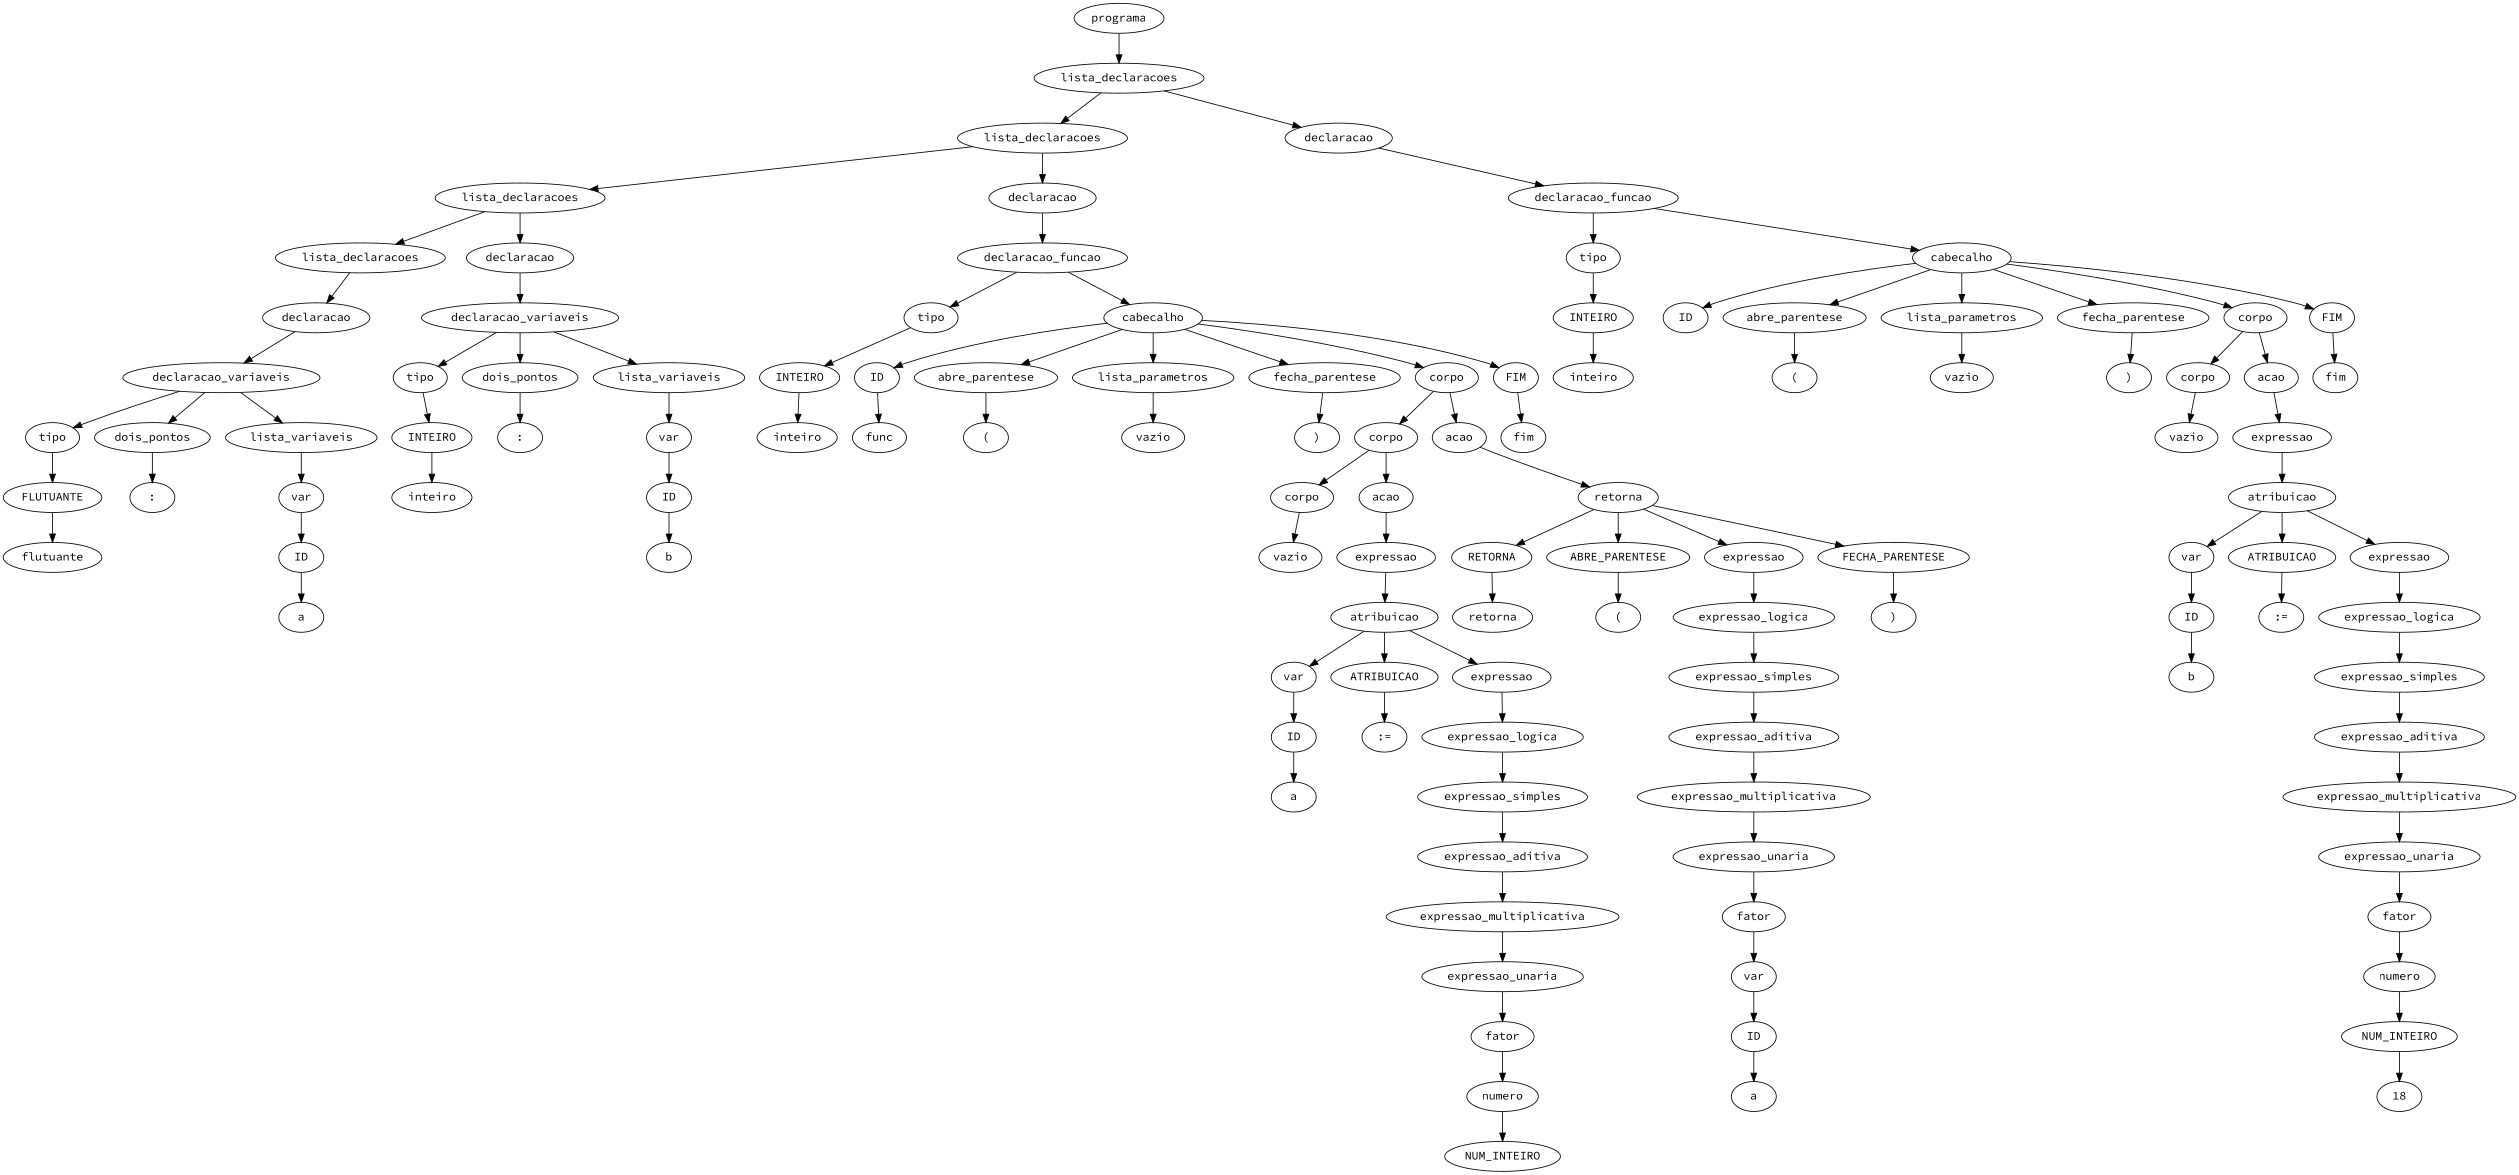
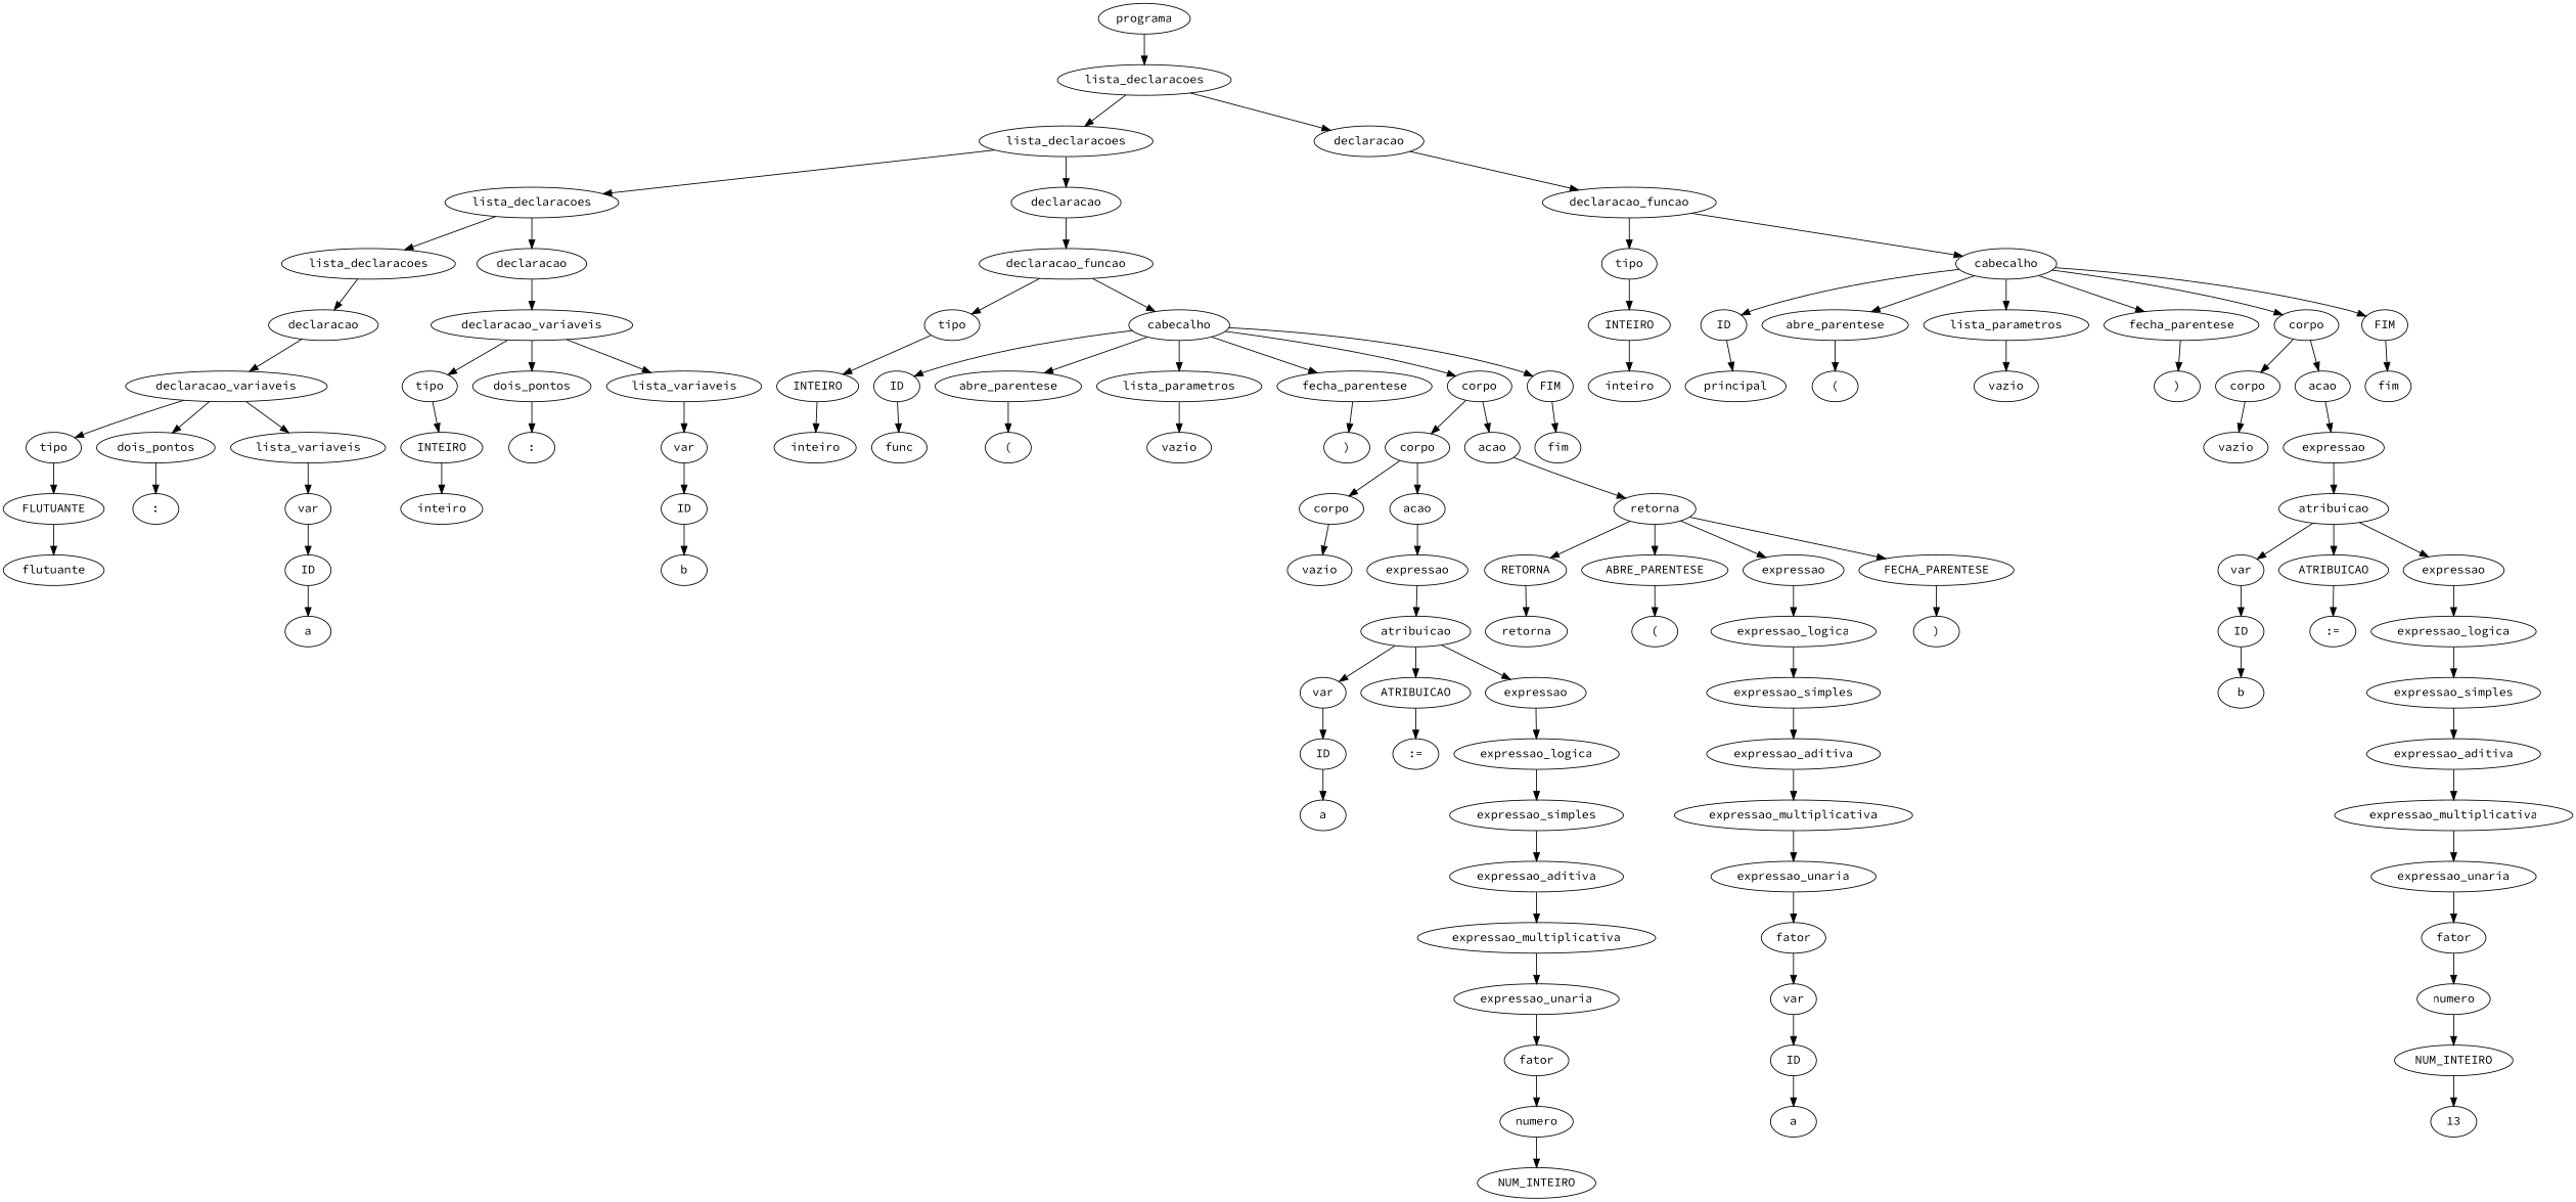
  digraph {
    fontname="Source Code Pro"
    node [fontname="Source Code Pro"]
    edge [fontname="Source Code Pro"]
    n1 [label=programa]
    n2 [label=lista_declaracoes]
    n3 [label=lista_declaracoes]
    n4 [label=declaracao]
    n5 [label=lista_declaracoes]
    n6 [label=declaracao]
    n7 [label=declaracao_funcao]
    n8 [label=lista_declaracoes]
    n9 [label=declaracao]
    n10 [label=declaracao_funcao]
    n11 [label=declaracao]
    n12 [label=declaracao_variaveis]
    n13 [label=declaracao_variaveis]
    n14 [label=tipo]
    n15 [label=dois_pontos]
    n16 [label=lista_variaveis]
    n17 [label=FLUTUANTE]
    n18 [label=":"]
    n19 [label=var]
    n20 [label=flutuante]
    n21 [label=ID]
    n22 [label=a]
    n23 [label=tipo]
    n24 [label=dois_pontos]
    n25 [label=lista_variaveis]
    n26 [label=INTEIRO]
    n27 [label=":"]
    n28 [label=var]
    n29 [label=inteiro]
    n30 [label=ID]
    n31 [label=b]
    n32 [label=tipo]
    n33 [label=cabecalho]
    n34 [label=INTEIRO]
    n35 [label=ID]
    n36 [label=abre_parentese]
    n37 [label=lista_parametros]
    n38 [label=fecha_parentese]
    n39 [label=corpo]
    n40 [label=FIM]
    n41 [label=inteiro]
    n42 [label=func]
    n43 [label="("]
    n44 [label=vazio]
    n45 [label=")"]
    n46 [label=corpo]
    n47 [label=acao]
    n48 [label=fim]
    n49 [label=corpo]
    n50 [label=acao]
    n51 [label=retorna]
    n52 [label=vazio]
    n53 [label=expressao]
    n54 [label=atribuicao]
    n55 [label=var]
    n56 [label=ATRIBUICAO]
    n57 [label=expressao]
    n58 [label=ID]
    n59 [label=":="]
    n60 [label=expressao_logica]
    n61 [label=a]
    n62 [label=expressao_simples]
    n63 [label=expressao_aditiva]
    n64 [label=expressao_multiplicativa]
    n65 [label=expressao_unaria]
    n66 [label=fator]
    n67 [label=numero]
    n68 [label=NUM_INTEIRO]
    n69 [label=RETORNA]
    n70 [label=ABRE_PARENTESE]
    n71 [label=expressao]
    n72 [label=FECHA_PARENTESE]
    n73 [label=retorna]
    n74 [label="("]
    n75 [label=expressao_logica]
    n76 [label=")"]
    n77 [label=expressao_simples]
    n78 [label=expressao_aditiva]
    n79 [label=expressao_multiplicativa]
    n80 [label=expressao_unaria]
    n81 [label=fator]
    n82 [label=var]
    n83 [label=ID]
    n84 [label=a]
    n85 [label=tipo]
    n86 [label=cabecalho]
    n87 [label=INTEIRO]
    n88 [label=ID]
    n89 [label=abre_parentese]
    n90 [label=lista_parametros]
    n91 [label=fecha_parentese]
    n92 [label=corpo]
    n93 [label=FIM]
    n94 [label=inteiro]
+   n95 [label=principal]
    n96 [label="("]
    n97 [label=vazio]
    n98 [label=")"]
    n99 [label=corpo]
    n100 [label=acao]
    n101 [label=fim]
    n102 [label=vazio]
    n103 [label=expressao]
    n104 [label=atribuicao]
    n105 [label=var]
    n106 [label=ATRIBUICAO]
    n107 [label=expressao]
    n108 [label=ID]
    n109 [label=":="]
    n110 [label=expressao_logica]
    n111 [label=b]
    n112 [label=expressao_simples]
    n113 [label=expressao_aditiva]
    n114 [label=expressao_multiplicativa]
    n115 [label=expressao_unaria]
    n116 [label=fator]
    n117 [label=numero]
    n118 [label=NUM_INTEIRO]
-   n119 [label=18]
+   n119 [label=13]
    n1 -> n2
    n2 -> n3
    n2 -> n4
    n3 -> n5
    n3 -> n6
    n4 -> n7
    n5 -> n8
    n5 -> n9
    n6 -> n10
    n7 -> n85
    n7 -> n86
    n8 -> n11
    n9 -> n12
    n10 -> n32
    n10 -> n33
    n11 -> n13
    n12 -> n23
    n12 -> n24
    n12 -> n25
    n13 -> n14
    n13 -> n15
    n13 -> n16
    n14 -> n17
    n15 -> n18
    n16 -> n19
    n17 -> n20
    n19 -> n21
    n21 -> n22
    n23 -> n26
    n24 -> n27
    n25 -> n28
    n26 -> n29
    n28 -> n30
    n30 -> n31
    n32 -> n34
    n33 -> n35
    n33 -> n36
    n33 -> n37
    n33 -> n38
    n33 -> n39
    n33 -> n40
    n34 -> n41
    n35 -> n42
    n36 -> n43
    n37 -> n44
    n38 -> n45
    n39 -> n46
    n39 -> n47
    n40 -> n48
    n46 -> n49
    n46 -> n50
    n47 -> n51
    n49 -> n52
    n50 -> n53
    n51 -> n69
    n51 -> n70
    n51 -> n71
    n51 -> n72
    n53 -> n54
    n54 -> n55
    n54 -> n56
    n54 -> n57
    n55 -> n58
    n56 -> n59
    n57 -> n60
    n58 -> n61
    n60 -> n62
    n62 -> n63
    n63 -> n64
    n64 -> n65
    n65 -> n66
    n66 -> n67
    n67 -> n68
    n69 -> n73
    n70 -> n74
    n71 -> n75
    n72 -> n76
    n75 -> n77
    n77 -> n78
    n78 -> n79
    n79 -> n80
    n80 -> n81
    n81 -> n82
    n82 -> n83
    n83 -> n84
    n85 -> n87
    n86 -> n88
    n86 -> n89
    n86 -> n90
    n86 -> n91
    n86 -> n92
    n86 -> n93
    n87 -> n94
+   n88 -> n95
    n89 -> n96
    n90 -> n97
    n91 -> n98
    n92 -> n99
    n92 -> n100
    n93 -> n101
    n99 -> n102
    n100 -> n103
    n103 -> n104
    n104 -> n105
    n104 -> n106
    n104 -> n107
    n105 -> n108
    n106 -> n109
    n107 -> n110
    n108 -> n111
    n110 -> n112
    n112 -> n113
    n113 -> n114
    n114 -> n115
    n115 -> n116
    n116 -> n117
    n117 -> n118
    n118 -> n119
  }
